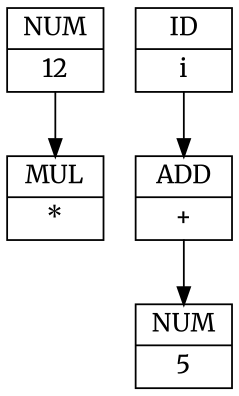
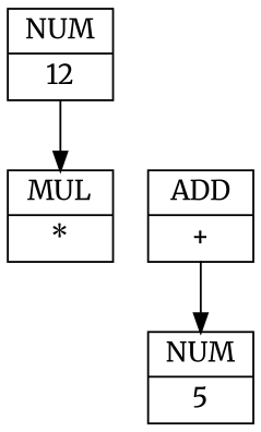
  digraph {
    fontname=Merriweather
    rankdir=TB
    node [fontname=Merriweather shape=record]
    edge [fontname=Merriweather]
    n1 [label="{NUM|12}"]
    n2 [label="{MUL|*}"]
-   n3 [label="{ID|i}"]
    n4 [label="{ADD|+}"]
    n5 [label="{NUM|5}"]
    n1 -> n2
-   n3 -> n4
    n4 -> n5
  }
